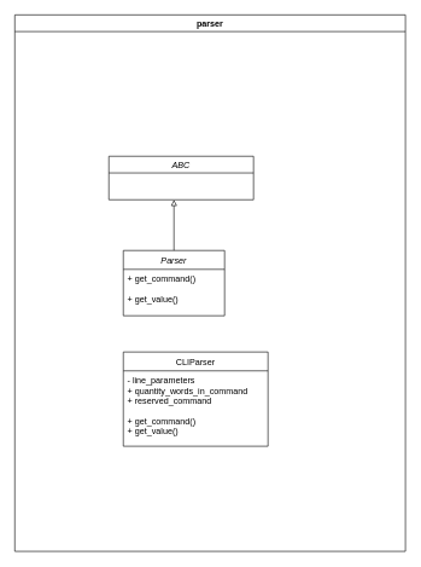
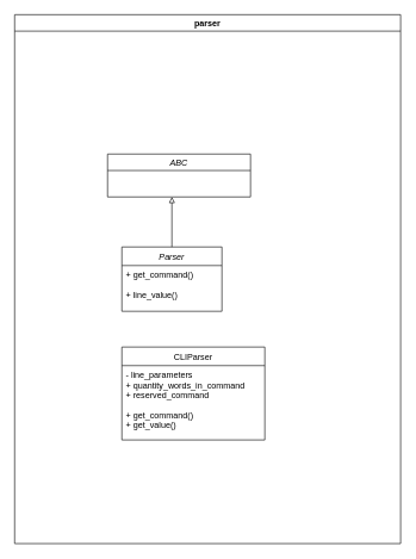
  <mxCell id="0" />
  <mxCell id="1" parent="0" />
  <mxCell id="2" value="ABC" style="swimlane;fontStyle=2" vertex="1" parent="1"><mxGeometry x="150" y="215" width="200" height="60" as="geometry" /></mxCell>
  <mxCell id="3" style="edgeStyle=none;html=1;endArrow=block;endFill=0;" edge="1" parent="1" source="4"><mxGeometry relative="1" as="geometry"><mxPoint x="240" y="275" as="targetPoint" /></mxGeometry></mxCell>
  <mxCell id="4" value="Parser" style="swimlane;fontStyle=2;childLayout=stackLayout;horizontal=1;startSize=26;fillColor=none;horizontalStack=0;resizeParent=1;resizeParentMax=0;resizeLast=0;collapsible=1;marginBottom=0;" vertex="1" parent="1"><mxGeometry x="170" y="345" width="140" height="90" as="geometry" /></mxCell>
- <mxCell id="5" value="+ get_command()&#10;&#10;+ get_value()&#10;" style="text;strokeColor=none;fillColor=none;align=left;verticalAlign=top;spacingLeft=4;spacingRight=4;overflow=hidden;rotatable=0;points=[[0,0.5],[1,0.5]];portConstraint=eastwest;" vertex="1" parent="4"><mxGeometry y="26" width="140" height="64" as="geometry" /></mxCell>
+ <mxCell id="5" value="+ get_command()&#10;&#10;+ line_value()&#10;" style="text;strokeColor=none;fillColor=none;align=left;verticalAlign=top;spacingLeft=4;spacingRight=4;overflow=hidden;rotatable=0;points=[[0,0.5],[1,0.5]];portConstraint=eastwest;" vertex="1" parent="4"><mxGeometry y="26" width="140" height="64" as="geometry" /></mxCell>
  <mxCell id="6" value="CLIParser" style="swimlane;fontStyle=0;childLayout=stackLayout;horizontal=1;startSize=26;fillColor=none;horizontalStack=0;resizeParent=1;resizeParentMax=0;resizeLast=0;collapsible=1;marginBottom=0;" vertex="1" parent="1"><mxGeometry x="170" y="485" width="200" height="130" as="geometry" /></mxCell>
  <mxCell id="7" value="- line_parameters&#10;+ quantity_words_in_command&#10;+ reserved_command&#10;&#10;+ get_command()&#10;+ get_value()" style="text;strokeColor=none;fillColor=none;align=left;verticalAlign=top;spacingLeft=4;spacingRight=4;overflow=hidden;rotatable=0;points=[[0,0.5],[1,0.5]];portConstraint=eastwest;" vertex="1" parent="6"><mxGeometry y="26" width="200" height="104" as="geometry" /></mxCell>
  <mxCell id="8" value="parser" style="swimlane;" vertex="1" parent="1"><mxGeometry x="20" y="20" width="540" height="740" as="geometry" /></mxCell>
